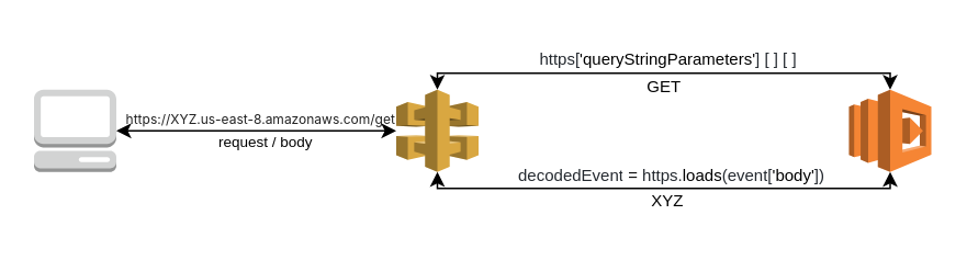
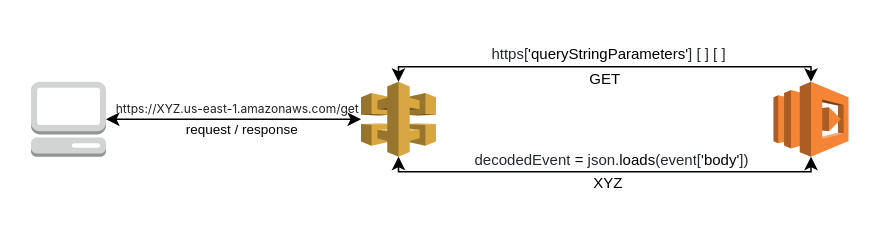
  <mxCell id="0" />
  <mxCell id="1" parent="0" />
- <mxCell id="2" value="&lt;span style=&quot;color: rgb(33 , 33 , 33) ; font-family: &amp;#34;inter&amp;#34; , &amp;#34;opensans&amp;#34; , &amp;#34;helvetica&amp;#34; , &amp;#34;arial&amp;#34; , sans-serif ; text-align: left ; background-color: rgb(255 , 255 , 255)&quot;&gt;&lt;font style=&quot;font-size: 8px&quot;&gt;https://XYZ.us-east-8.amazonaws.com/get&lt;/font&gt;&lt;/span&gt;" style="text;html=1;strokeColor=none;fillColor=none;align=center;verticalAlign=middle;whiteSpace=wrap;rounded=0;fontSize=10;" parent="1" vertex="1"><mxGeometry x="59" y="56" width="198" height="30" as="geometry" /></mxCell>
+ <mxCell id="2" value="&lt;span style=&quot;color: rgb(33 , 33 , 33) ; font-family: &amp;#34;inter&amp;#34; , &amp;#34;opensans&amp;#34; , &amp;#34;helvetica&amp;#34; , &amp;#34;arial&amp;#34; , sans-serif ; text-align: left ; background-color: rgb(255 , 255 , 255)&quot;&gt;&lt;font style=&quot;font-size: 8px&quot;&gt;https://XYZ.us-east-1.amazonaws.com/get&lt;/font&gt;&lt;/span&gt;" style="text;html=1;strokeColor=none;fillColor=none;align=center;verticalAlign=middle;whiteSpace=wrap;rounded=0;fontSize=10;" parent="1" vertex="1"><mxGeometry x="59" y="56" width="198" height="30" as="geometry" /></mxCell>
  <mxCell id="3" value="" style="outlineConnect=0;dashed=0;verticalLabelPosition=bottom;verticalAlign=top;align=center;html=1;shape=mxgraph.aws3.management_console;fillColor=#D2D3D3;gradientColor=none;" parent="1" vertex="1"><mxGeometry x="20" y="54" width="50" height="50" as="geometry" /></mxCell>
  <mxCell id="4" value="" style="outlineConnect=0;dashed=0;verticalLabelPosition=bottom;verticalAlign=top;align=center;html=1;shape=mxgraph.aws3.api_gateway;fillColor=#D9A741;gradientColor=none;" parent="1" vertex="1"><mxGeometry x="240" y="54" width="50" height="50" as="geometry" /></mxCell>
  <mxCell id="5" value="" style="outlineConnect=0;dashed=0;verticalLabelPosition=bottom;verticalAlign=top;align=center;html=1;shape=mxgraph.aws3.lambda;fillColor=#F58534;gradientColor=none;" parent="1" vertex="1"><mxGeometry x="515" y="54" width="50" height="50" as="geometry" /></mxCell>
  <mxCell id="6" value="&lt;font style=&quot;font-size: 10px&quot;&gt;&lt;span class=&quot;pl-s1&quot; style=&quot;box-sizing: border-box ; color: rgb(36 , 41 , 47) ; background-color: rgb(255 , 255 , 255)&quot;&gt;https&lt;/span&gt;&lt;span style=&quot;color: rgb(36 , 41 , 47) ; background-color: rgb(255 , 255 , 255)&quot;&gt;[&lt;/span&gt;&lt;span class=&quot;pl-s&quot; style=&quot;box-sizing: border-box ; background-color: rgb(255 , 255 , 255)&quot;&gt;'queryStringParameters'&lt;/span&gt;&lt;span style=&quot;color: rgb(36 , 41 , 47) ; background-color: rgb(255 , 255 , 255)&quot;&gt;] [ ] [ ]&lt;/span&gt;&lt;/font&gt;" style="text;html=1;strokeColor=none;fillColor=none;align=center;verticalAlign=middle;whiteSpace=wrap;rounded=0;fontSize=9;" parent="1" vertex="1"><mxGeometry x="268" y="20" width="275" height="30" as="geometry" /></mxCell>
- <mxCell id="7" value="&lt;font style=&quot;font-size: 10px&quot;&gt;&lt;span class=&quot;pl-s1&quot; style=&quot;box-sizing: border-box ; color: rgb(36 , 41 , 47) ; background-color: rgb(255 , 255 , 255)&quot;&gt;decodedEvent&lt;/span&gt;&lt;span style=&quot;color: rgb(36 , 41 , 47) ; background-color: rgb(255 , 255 , 255)&quot;&gt; &lt;/span&gt;&lt;span class=&quot;pl-c1&quot; style=&quot;box-sizing: border-box ; background-color: rgb(255 , 255 , 255)&quot;&gt;=&lt;/span&gt;&lt;span style=&quot;color: rgb(36 , 41 , 47) ; background-color: rgb(255 , 255 , 255)&quot;&gt; &lt;/span&gt;&lt;span class=&quot;pl-s1&quot; style=&quot;box-sizing: border-box ; color: rgb(36 , 41 , 47) ; background-color: rgb(255 , 255 , 255)&quot;&gt;https&lt;/span&gt;&lt;span style=&quot;color: rgb(36 , 41 , 47) ; background-color: rgb(255 , 255 , 255)&quot;&gt;.&lt;/span&gt;&lt;span class=&quot;pl-en&quot; style=&quot;box-sizing: border-box ; background-color: rgb(255 , 255 , 255)&quot;&gt;loads&lt;/span&gt;&lt;span style=&quot;color: rgb(36 , 41 , 47) ; background-color: rgb(255 , 255 , 255)&quot;&gt;(&lt;/span&gt;&lt;span class=&quot;pl-s1&quot; style=&quot;box-sizing: border-box ; color: rgb(36 , 41 , 47) ; background-color: rgb(255 , 255 , 255)&quot;&gt;event&lt;/span&gt;&lt;span style=&quot;color: rgb(36 , 41 , 47) ; background-color: rgb(255 , 255 , 255)&quot;&gt;[&lt;/span&gt;&lt;span class=&quot;pl-s&quot; style=&quot;box-sizing: border-box ; background-color: rgb(255 , 255 , 255)&quot;&gt;'body'&lt;/span&gt;&lt;span style=&quot;color: rgb(36 , 41 , 47) ; background-color: rgb(255 , 255 , 255)&quot;&gt;])&lt;/span&gt;&lt;/font&gt;" style="text;html=1;strokeColor=none;fillColor=none;align=center;verticalAlign=middle;whiteSpace=wrap;rounded=0;fontSize=9;" parent="1" vertex="1"><mxGeometry x="265" y="91" width="285" height="30" as="geometry" /></mxCell>
+ <mxCell id="7" value="&lt;font style=&quot;font-size: 10px&quot;&gt;&lt;span class=&quot;pl-s1&quot; style=&quot;box-sizing: border-box ; color: rgb(36 , 41 , 47) ; background-color: rgb(255 , 255 , 255)&quot;&gt;decodedEvent&lt;/span&gt;&lt;span style=&quot;color: rgb(36 , 41 , 47) ; background-color: rgb(255 , 255 , 255)&quot;&gt; &lt;/span&gt;&lt;span class=&quot;pl-c1&quot; style=&quot;box-sizing: border-box ; background-color: rgb(255 , 255 , 255)&quot;&gt;=&lt;/span&gt;&lt;span style=&quot;color: rgb(36 , 41 , 47) ; background-color: rgb(255 , 255 , 255)&quot;&gt; &lt;/span&gt;&lt;span class=&quot;pl-s1&quot; style=&quot;box-sizing: border-box ; color: rgb(36 , 41 , 47) ; background-color: rgb(255 , 255 , 255)&quot;&gt;json&lt;/span&gt;&lt;span style=&quot;color: rgb(36 , 41 , 47) ; background-color: rgb(255 , 255 , 255)&quot;&gt;.&lt;/span&gt;&lt;span class=&quot;pl-en&quot; style=&quot;box-sizing: border-box ; background-color: rgb(255 , 255 , 255)&quot;&gt;loads&lt;/span&gt;&lt;span style=&quot;color: rgb(36 , 41 , 47) ; background-color: rgb(255 , 255 , 255)&quot;&gt;(&lt;/span&gt;&lt;span class=&quot;pl-s1&quot; style=&quot;box-sizing: border-box ; color: rgb(36 , 41 , 47) ; background-color: rgb(255 , 255 , 255)&quot;&gt;event&lt;/span&gt;&lt;span style=&quot;color: rgb(36 , 41 , 47) ; background-color: rgb(255 , 255 , 255)&quot;&gt;[&lt;/span&gt;&lt;span class=&quot;pl-s&quot; style=&quot;box-sizing: border-box ; background-color: rgb(255 , 255 , 255)&quot;&gt;'body'&lt;/span&gt;&lt;span style=&quot;color: rgb(36 , 41 , 47) ; background-color: rgb(255 , 255 , 255)&quot;&gt;])&lt;/span&gt;&lt;/font&gt;" style="text;html=1;strokeColor=none;fillColor=none;align=center;verticalAlign=middle;whiteSpace=wrap;rounded=0;fontSize=9;" parent="1" vertex="1"><mxGeometry x="265" y="91" width="285" height="30" as="geometry" /></mxCell>
  <mxCell id="8" value="" style="endArrow=classic;startArrow=classic;html=1;rounded=0;fontSize=9;edgeStyle=orthogonalEdgeStyle;entryX=0.5;entryY=0;entryDx=0;entryDy=0;entryPerimeter=0;exitX=0.5;exitY=0;exitDx=0;exitDy=0;exitPerimeter=0;" parent="1" source="4" target="5" edge="1"><mxGeometry width="50" height="50" relative="1" as="geometry"><mxPoint x="90" y="169" as="sourcePoint" /><mxPoint x="140" y="119" as="targetPoint" /></mxGeometry></mxCell>
  <mxCell id="9" value="" style="endArrow=classic;startArrow=classic;html=1;rounded=0;fontSize=9;edgeStyle=orthogonalEdgeStyle;exitX=0.5;exitY=1;exitDx=0;exitDy=0;exitPerimeter=0;entryX=0.5;entryY=1;entryDx=0;entryDy=0;entryPerimeter=0;" parent="1" source="4" target="5" edge="1"><mxGeometry width="50" height="50" relative="1" as="geometry"><mxPoint x="265" y="179" as="sourcePoint" /><mxPoint x="315" y="129" as="targetPoint" /></mxGeometry></mxCell>
  <mxCell id="10" value="&lt;font style=&quot;font-size: 10px&quot;&gt;GET&lt;/font&gt;" style="text;html=1;strokeColor=none;fillColor=none;align=center;verticalAlign=middle;whiteSpace=wrap;rounded=0;fontSize=9;" parent="1" vertex="1"><mxGeometry x="372.5" y="37" width="60" height="30" as="geometry" /></mxCell>
  <mxCell id="11" value="&lt;font style=&quot;font-size: 10px&quot;&gt;XYZ&lt;/font&gt;" style="text;html=1;strokeColor=none;fillColor=none;align=center;verticalAlign=middle;whiteSpace=wrap;rounded=0;fontSize=9;" parent="1" vertex="1"><mxGeometry x="374.5" y="106" width="60" height="30" as="geometry" /></mxCell>
  <mxCell id="12" value="" style="endArrow=classic;startArrow=classic;html=1;rounded=0;fontSize=9;edgeStyle=orthogonalEdgeStyle;" parent="1" source="3" target="4" edge="1"><mxGeometry width="50" height="50" relative="1" as="geometry"><mxPoint x="115" y="94" as="sourcePoint" /><mxPoint x="165" y="44" as="targetPoint" /></mxGeometry></mxCell>
- <mxCell id="13" value="request / body" style="text;html=1;strokeColor=none;fillColor=none;align=center;verticalAlign=middle;whiteSpace=wrap;rounded=0;fontSize=9;" parent="1" vertex="1"><mxGeometry x="111" y="71" width="100" height="30" as="geometry" /></mxCell>
+ <mxCell id="13" value="request / response" style="text;html=1;strokeColor=none;fillColor=none;align=center;verticalAlign=middle;whiteSpace=wrap;rounded=0;fontSize=9;" parent="1" vertex="1"><mxGeometry x="111" y="71" width="100" height="30" as="geometry" /></mxCell>
